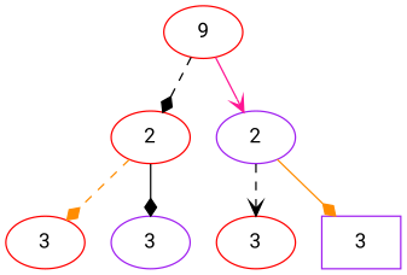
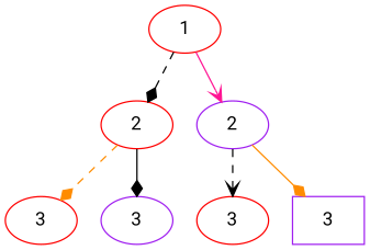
  digraph {
    fontname="Roboto Mono"
    node [color=red fontname="Roboto Mono"]
    edge [style=dashed color=black arrowhead=diamond fontname="Roboto Mono"]
-   n1 [label=9]
+   n1 [label=1]
    n2 [label=2]
    n3 [label=2 color=purple]
    n4 [label=3]
    n5 [label=3 color=purple]
    n6 [label=3]
    n7 [label=3 shape=box color=purple]
    n1 -> n2
    n1 -> n3 [style=solid color=deeppink arrowhead=vee]
    n2 -> n4 [color=darkorange]
    n2 -> n5 [style=solid]
    n3 -> n6 [arrowhead=vee]
    n3 -> n7 [style=solid color=darkorange]
  }
